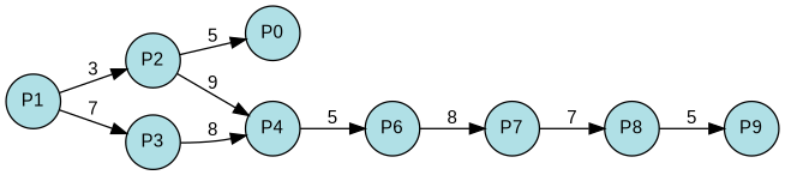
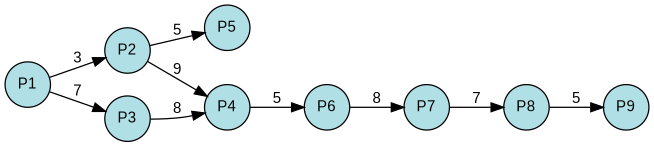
  digraph {
    rankdir=LR
    splines=true
    node [fillcolor=powderblue fixedsize=true fontcolor=black fontname=arial fontsize=12 margin=0 shape=circle style=filled]
    edge [fontcolor=black fontname=arial fontsize=12 margin=0]
    n1 [label=P1 width=0.5]
    n2 [label=P2 width=0.5]
    n3 [label=P3 width=0.5]
    n4 [label=P4 width=0.5]
-   n5 [label=P0 width=0.5]
+   n5 [label=P5 width=0.5]
    n6 [label=P6 width=0.5]
    n7 [label=P7 width=0.5]
    n8 [label=P8 width=0.5]
    n9 [label=P9 width=0.5]
    subgraph sub_1 {
      rank=same
      n1
    }
    subgraph sub_2 {
      rank=same
      n2
      n3
    }
    subgraph sub_3 {
      rank=same
      n4
      n5
    }
    subgraph sub_4 {
      rank=same
      n6
    }
    subgraph sub_5 {
      rank=same
      n7
    }
    subgraph sub_6 {
      rank=same
      n8
    }
    subgraph sub_7 {
      rank=same
      n9
    }
    n1 -> n2 [label=3]
    n1 -> n3 [label=7]
    n2 -> n4 [label=9]
    n2 -> n5 [label=5]
    n3 -> n4 [label=8]
    n4 -> n6 [label=5]
    n6 -> n7 [label=8]
    n7 -> n8 [label=7]
    n8 -> n9 [label=5]
  }
